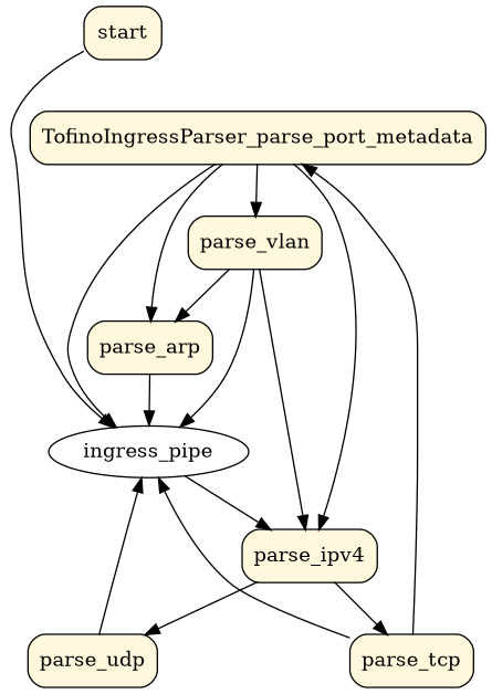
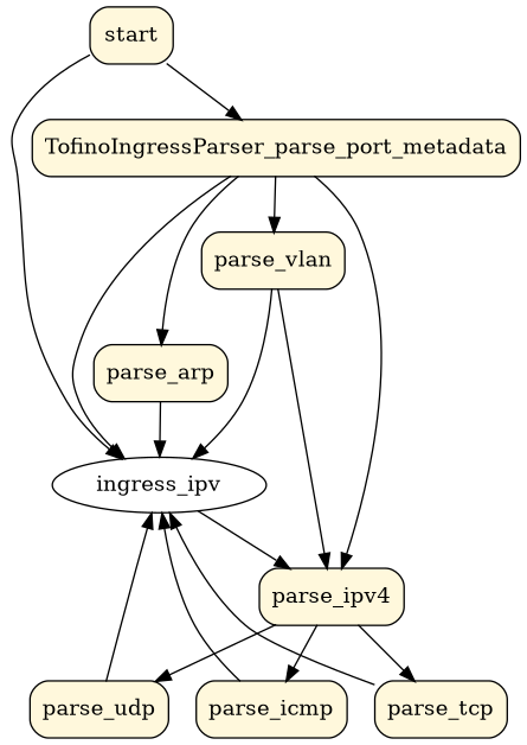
  digraph {
    node [fillcolor=cornsilk shape=record style="filled,rounded"]
    n1 [label="{start}"]
    n2 [label="{TofinoIngressParser_parse_port_metadata}"]
-   ingress_pipe [fillcolor="" shape="" style=""]
+   ingress_pipe [label=ingress_ipv fillcolor="" shape="" style=""]
    n4 [label="{parse_ipv4}"]
    n5 [label="{parse_vlan}"]
    n6 [label="{parse_arp}"]
    n7 [label="{parse_udp}"]
    n8 [label="{parse_tcp}"]
-   n8 -> n2
+   n9 [label="{parse_icmp}"]
+   n1 -> n2
    n1 -> ingress_pipe
    n2 -> ingress_pipe
    n2 -> n4
    n2 -> n5
    n2 -> n6
    ingress_pipe -> n4
    n4 -> n7
    n4 -> n8
+   n4 -> n9
    n5 -> ingress_pipe
    n5 -> n4
-   n5 -> n6
    n6 -> ingress_pipe
    n7 -> ingress_pipe
    n8 -> ingress_pipe
+   n9 -> ingress_pipe
  }
